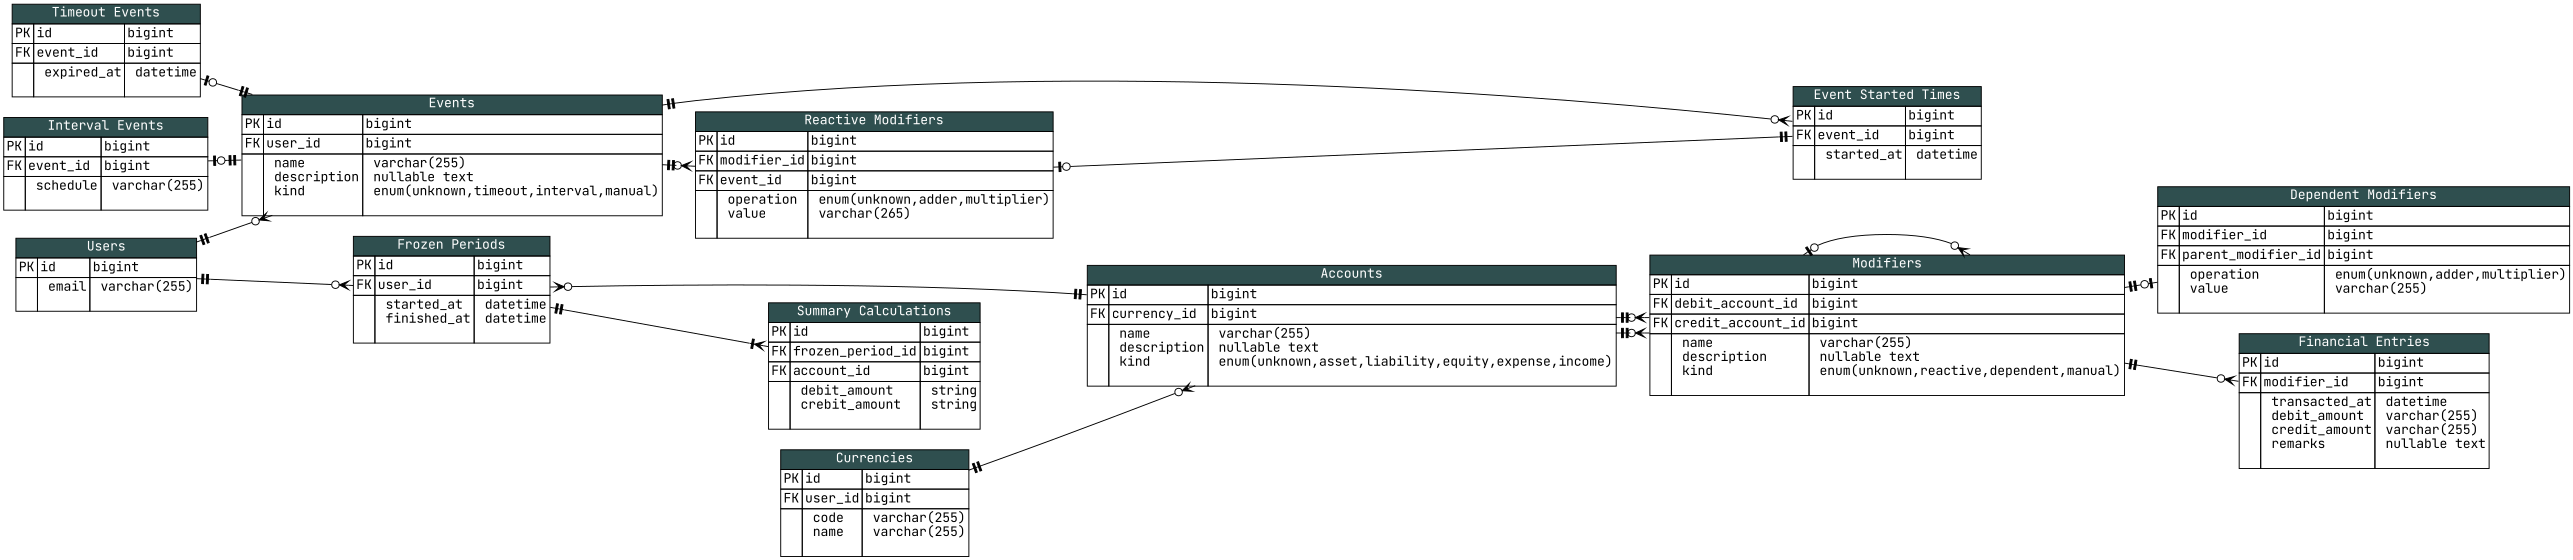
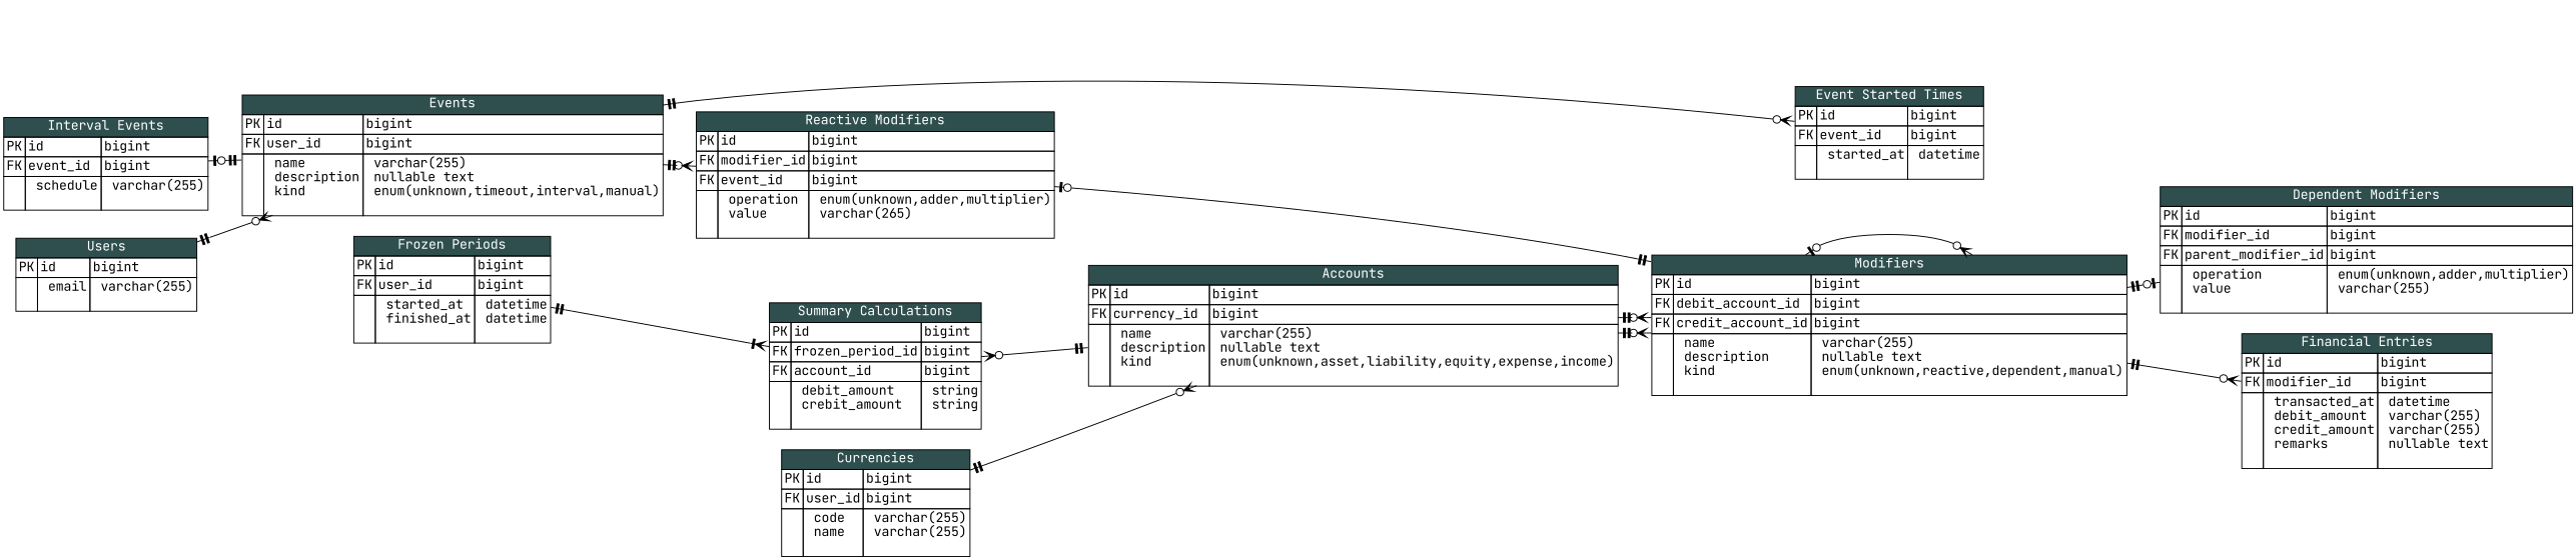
  digraph {
    fontname="JetBrains Mono"
    nodesep=0.3
    rankdir=LR
    splines=true
    node [fontname="JetBrains Mono" margin=0 shape=none]
    edge [arrowhead=nonecrowodot arrowtail=noneteetee dir=both fontname="JetBrains Mono"]
    n1 [label=< 			<table cellspacing="0" border="0" cellborder="1"> 				<tr> 					<td colspan="3" bgcolor="darkslategray"> 						<font color="white"> 							Users 						</font> 					</td> 				</tr> 				<tr> 					<td>PK</td> 					<td align="left">id</td> 					<td align="left">bigint</td> 				</tr> 				<tr> 					<td></td> 					<td> 						email<br align="left"/> 					</td> 					<td> 						varchar(255)<br align="left"/> 					</td> 				</tr> 			</table> 			>]
    n2 [label=< 			<table cellspacing="0" border="0" cellborder="1"> 				<tr> 					<td colspan="3" bgcolor="darkslategray"> 						<font color="white"> 							Currencies 						</font> 					</td> 				</tr> 				<tr> 					<td>PK</td> 					<td align="left">id</td> 					<td align="left">bigint</td> 				</tr> 				<tr> 					<td>FK</td> 					<td align="left">user_id</td> 					<td align="left">bigint</td> 				</tr> 				<tr> 					<td></td> 					<td align="left"> 						code<br align="left"/> 						name<br align="left"/> 					</td> 					<td align="left"> 						varchar(255)<br align="left"/> 						varchar(255)<br align="left"/> 					</td> 				</tr> 			</table> 			>]
    n3 [label=< 			<table cellspacing="0" border="0" cellborder="1"> 				<tr> 					<td colspan="3" bgcolor="darkslategray"> 						<font color="white"> 							Accounts 						</font> 					</td> 				</tr> 				<tr> 					<td>PK</td> 					<td align="left">id</td> 					<td align="left">bigint</td> 				</tr> 				<tr> 					<td>FK</td> 					<td align="left">currency_id</td> 					<td align="left">bigint</td> 				</tr> 				<tr> 					<td></td> 					<td align="left"> 						name<br align="left"/> 						description<br align="left"/> 						kind<br align="left"/> 					</td> 					<td align="left"> 						varchar(255)<br align="left"/> 						nullable text<br align="left"/> 						enum(unknown,asset,liability,equity,expense,income)<br align="left"/> 					</td> 				</tr> 			</table> 			>]
    n4 [label=< 			<table cellspacing="0" border="0" cellborder="1"> 				<tr> 					<td colspan="3" bgcolor="darkslategray"> 						<font color="white"> 							Events 						</font> 					</td> 				</tr> 				<tr> 					<td>PK</td> 					<td align="left">id</td> 					<td align="left">bigint</td> 				</tr> 				<tr> 					<td>FK</td> 					<td align="left">user_id</td> 					<td align="left">bigint</td> 				</tr> 				<tr> 					<td></td> 					<td align="left"> 						name<br align="left"/> 						description<br align="left"/> 						kind<br align="left"/> 					</td> 					<td align="left"> 						varchar(255)<br align="left"/> 						nullable text<br align="left"/> 						enum(unknown,timeout,interval,manual)<br align="left"/> 					</td> 				</tr> 			</table> 			>]
-   n5 [label=< 			<table cellspacing="0" border="0" cellborder="1"> 				<tr> 					<td colspan="3" bgcolor="darkslategray"> 						<font color="white"> 							Timeout Events 						</font> 					</td> 				</tr> 				<tr> 					<td>PK</td> 					<td align="left">id</td> 					<td align="left">bigint</td> 				</tr> 				<tr> 					<td>FK</td> 					<td align="left">event_id</td> 					<td align="left">bigint</td> 				</tr> 				<tr> 					<td></td> 					<td align="left"> 						expired_at<br align="left"/> 					</td> 					<td align="left"> 						datetime<br align="left"/> 					</td> 				</tr> 			</table> 			>]
    n6 [label=< 			<table cellspacing="0" border="0" cellborder="1"> 				<tr> 					<td colspan="3" bgcolor="darkslategray"> 						<font color="white"> 							Interval Events 						</font> 					</td> 				</tr> 				<tr> 					<td>PK</td> 					<td align="left">id</td> 					<td align="left">bigint</td> 				</tr> 				<tr> 					<td>FK</td> 					<td align="left">event_id</td> 					<td align="left">bigint</td> 				</tr> 				<tr> 					<td></td> 					<td align="left"> 						schedule<br align="left"/> 					</td> 					<td align="left"> 						varchar(255)<br align="left"/> 					</td> 				</tr> 			</table> 			>]
    n7 [label=< 			<table cellspacing="0" border="0" cellborder="1"> 				<tr> 					<td colspan="3" bgcolor="darkslategray"> 						<font color="white"> 							Event Started Times 						</font> 					</td> 				</tr> 				<tr> 					<td>PK</td> 					<td align="left">id</td> 					<td align="left">bigint</td> 				</tr> 				<tr> 					<td>FK</td> 					<td align="left">event_id</td> 					<td align="left">bigint</td> 				</tr> 				<tr> 					<td></td> 					<td align="left"> 						started_at<br align="left"/> 					</td> 					<td align="left"> 						datetime<br align="left"/> 					</td> 				</tr> 			</table> 			>]
    n8 [label=< 			<table cellspacing="0" border="0" cellborder="1"> 				<tr> 					<td colspan="3" bgcolor="darkslategray"> 						<font color="white"> 							Modifiers 						</font> 					</td> 				</tr> 				<tr> 					<td>PK</td> 					<td align="left">id</td> 					<td align="left">bigint</td> 				</tr> 				<tr> 					<td>FK</td> 					<td align="left">debit_account_id</td> 					<td align="left">bigint</td> 				</tr> 				<tr> 					<td>FK</td> 					<td align="left">credit_account_id</td> 					<td align="left">bigint</td> 				</tr> 				<tr> 					<td></td> 					<td align="left"> 						name<br align="left"/> 						description<br align="left"/> 						kind<br align="left"/> 					</td> 					<td align="left"> 						varchar(255)<br align="left"/> 						nullable text<br align="left"/> 						enum(unknown,reactive,dependent,manual)<br align="left"/> 					</td> 				</tr> 			</table> 			>]
    n9 [label=< 			<table cellspacing="0" border="0" cellborder="1"> 				<tr> 					<td colspan="3" bgcolor="darkslategray"> 						<font color="white"> 							Reactive Modifiers 						</font> 					</td> 				</tr> 				<tr> 					<td>PK</td> 					<td align="left">id</td> 					<td align="left">bigint</td> 				</tr> 				<tr> 					<td>FK</td> 					<td align="left">modifier_id</td> 					<td align="left">bigint</td> 				</tr> 				<tr> 					<td>FK</td> 					<td align="left">event_id</td> 					<td align="left">bigint</td> 				</tr> 				<tr> 					<td></td> 					<td align="left"> 						operation<br align="left"/> 						value<br align="left"/> 					</td> 					<td align="left"> 						enum(unknown,adder,multiplier)<br align="left"/> 						varchar(265)<br align="left"/> 					</td> 				</tr> 			</table> 			>]
    n10 [label=< 			<table cellspacing="0" border="0" cellborder="1"> 				<tr> 					<td colspan="3" bgcolor="darkslategray"> 						<font color="white"> 							Dependent Modifiers 						</font> 					</td> 				</tr> 				<tr> 					<td>PK</td> 					<td align="left">id</td> 					<td align="left">bigint</td> 				</tr> 				<tr> 					<td>FK</td> 					<td align="left">modifier_id</td> 					<td align="left">bigint</td> 				</tr> 				<tr> 					<td>FK</td> 					<td align="left">parent_modifier_id</td> 					<td align="left">bigint</td> 				</tr> 				<tr> 					<td></td> 					<td align="left"> 						operation<br align="left"/> 						value<br align="left"/> 					</td> 					<td align="left"> 						enum(unknown,adder,multiplier)<br align="left"/> 						varchar(255)<br align="left"/> 					</td> 				</tr> 			</table> 			>]
    n11 [label=< 			<table cellspacing="0" border="0" cellborder="1"> 				<tr> 					<td colspan="3" bgcolor="darkslategray"> 						<font color="white"> 							Financial Entries 						</font> 					</td> 				</tr> 				<tr> 					<td>PK</td> 					<td align="left">id</td> 					<td align="left">bigint</td> 				</tr> 				<tr> 					<td>FK</td> 					<td align="left">modifier_id</td> 					<td align="left">bigint</td> 				</tr> 				<tr> 					<td></td> 					<td align="left"> 						transacted_at<br align="left"/> 						debit_amount<br align="left"/> 						credit_amount<br align="left"/> 						remarks<br align="left"/> 					</td> 					<td align="left"> 						datetime<br align="left"/> 						varchar(255)<br align="left"/> 						varchar(255)<br align="left"/> 						nullable text<br align="left"/> 					</td> 				</tr> 			</table> 			>]
    n12 [label=< 			<table cellspacing="0" border="0" cellborder="1"> 				<tr> 					<td colspan="3" bgcolor="darkslategray"> 						<font color="white"> 							Frozen Periods 						</font> 					</td> 				</tr> 				<tr> 					<td>PK</td> 					<td align="left">id</td> 					<td align="left">bigint</td> 				</tr> 				<tr> 					<td>FK</td> 					<td align="left">user_id</td> 					<td align="left">bigint</td> 				</tr> 				<tr> 					<td></td> 					<td align="left"> 						started_at<br align="left"/> 						finished_at<br align="left"/> 					</td> 					<td align="left"> 						datetime<br align="left"/> 						datetime<br align="left"/> 					</td> 				</tr> 			</table> 			>]
    n13 [label=< 			<table cellspacing="0" border="0" cellborder="1"> 				<tr> 					<td colspan="3" bgcolor="darkslategray"> 						<font color="white"> 							Summary Calculations 						</font> 					</td> 				</tr> 				<tr> 					<td>PK</td> 					<td align="left">id</td> 					<td align="left">bigint</td> 				</tr> 				<tr> 					<td>FK</td> 					<td align="left">frozen_period_id</td> 					<td align="left">bigint</td> 				</tr> 				<tr> 					<td>FK</td> 					<td align="left">account_id</td> 					<td align="left">bigint</td> 				</tr> 				<tr> 					<td></td> 					<td align="left"> 						debit_amount<br align="left"/> 						crebit_amount<br align="left"/> 					</td> 					<td align="left"> 						string<br align="left"/> 						string<br align="left"/> 					</td> 				</tr> 			</table> 			>]
    subgraph sub_1 {
      n1
      n2
      n3
      n4
-     n5
      n6
      n7
      n8
      n9
      n10
      n11
      n12
      n13
    }
    subgraph sub_2 {
      n4
-     n5
      n6
      n8
      n9
      n10
    }
    subgraph sub_3 {
      n1
      n2
      n3
      n4
      n7
      n8
      n9
      n11
      n12
      n13
    }
    subgraph sub_4 {
      n8
    }
    subgraph sub_5 {
      n12
      n13
    }
    subgraph sub_6 {
      rank=source
      n1
-     n5
      n6
    }
    subgraph sub_7 {
      rank=same
      n4
      n12
    }
    subgraph sub_8 {
      rank=same
      n2
      n9
      n13
    }
    subgraph sub_9 {
      rank=same
      n3
    }
    subgraph sub_10 {
      rank=same
      n7
      n8
    }
    subgraph sub_11 {
      rank=sink
      n10
      n11
    }
    n1 -> n4
-   n1 -> n12
    n2 -> n3
    n3 -> n8
    n3 -> n8
-   n3 -> n12
-   n4 -> n5 [arrowhead=noneteeodot]
+   n3 -> n13
    n4 -> n6 [arrowhead=noneteeodot]
    n4 -> n7
    n4 -> n9
    n8 -> n8 [arrowtail=noneteeodot]
-   n7 -> n9 [arrowhead=noneteeodot]
+   n8 -> n9 [arrowhead=noneteeodot]
    n8 -> n10 [arrowhead=noneteeodot]
    n8 -> n11
    n12 -> n13 [arrowhead=nonecrowtee]
  }
